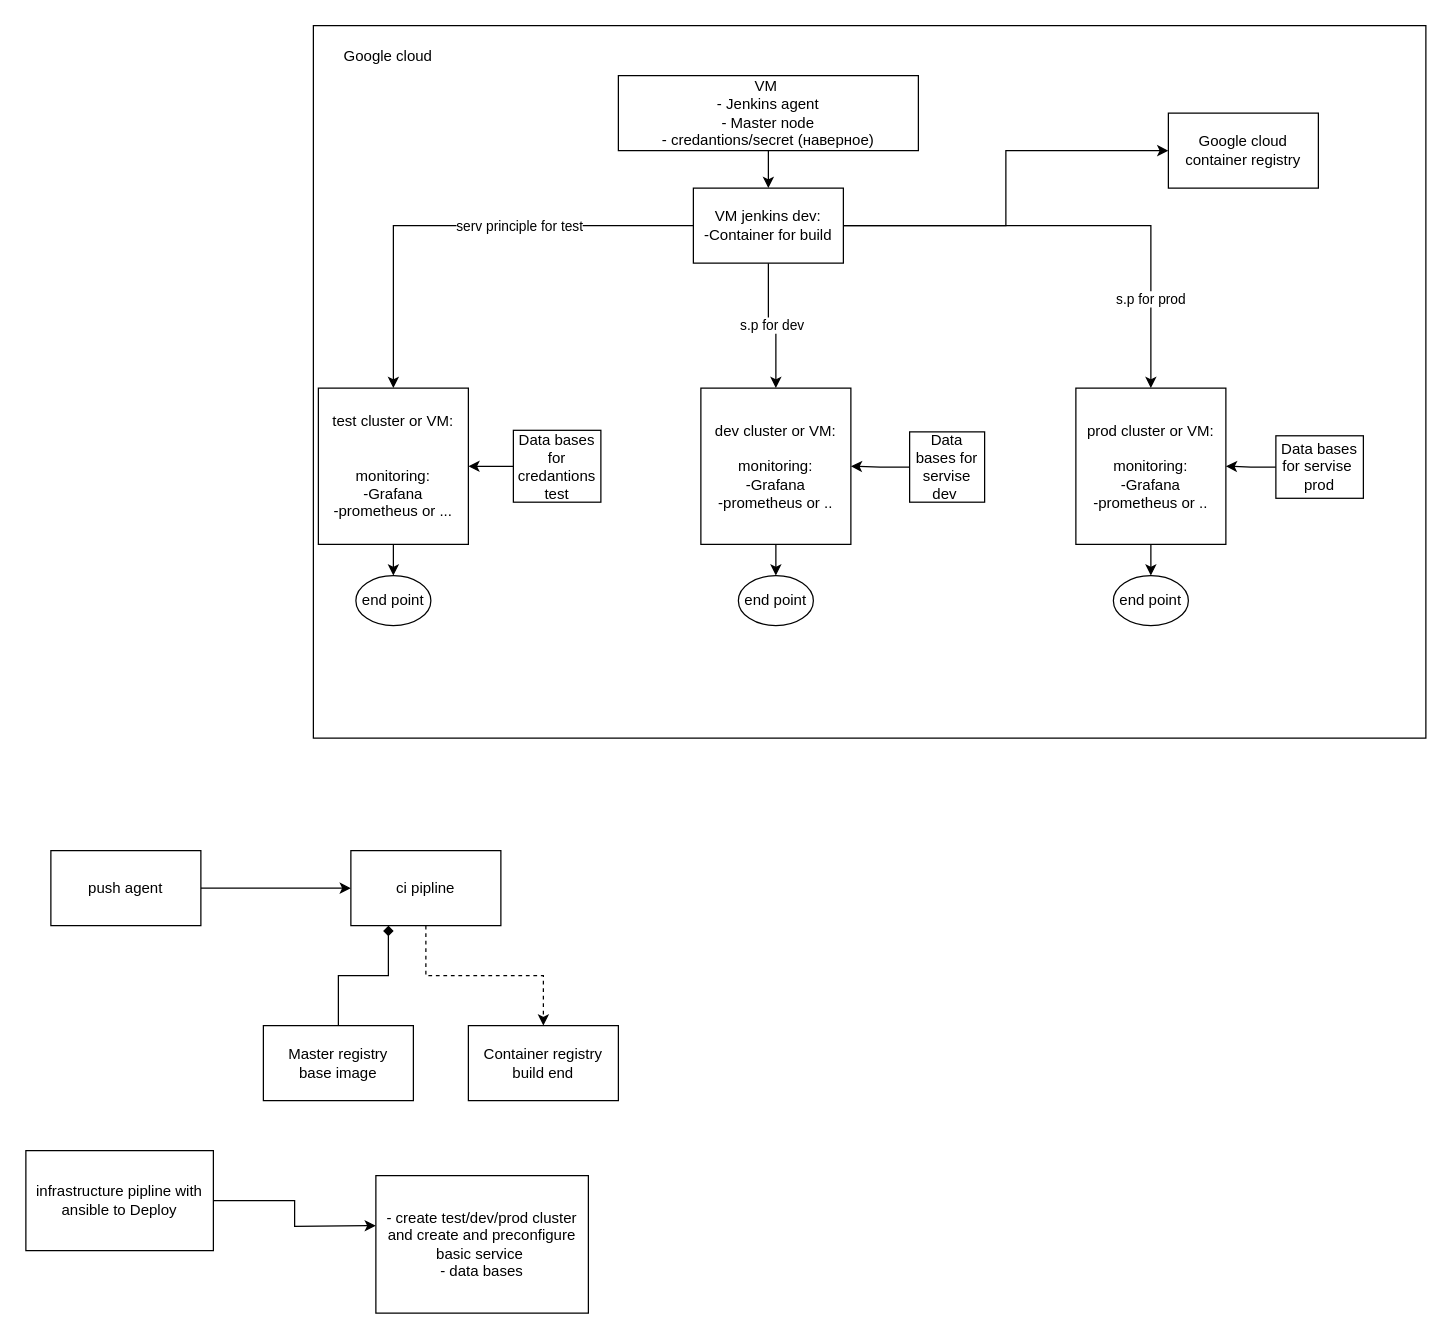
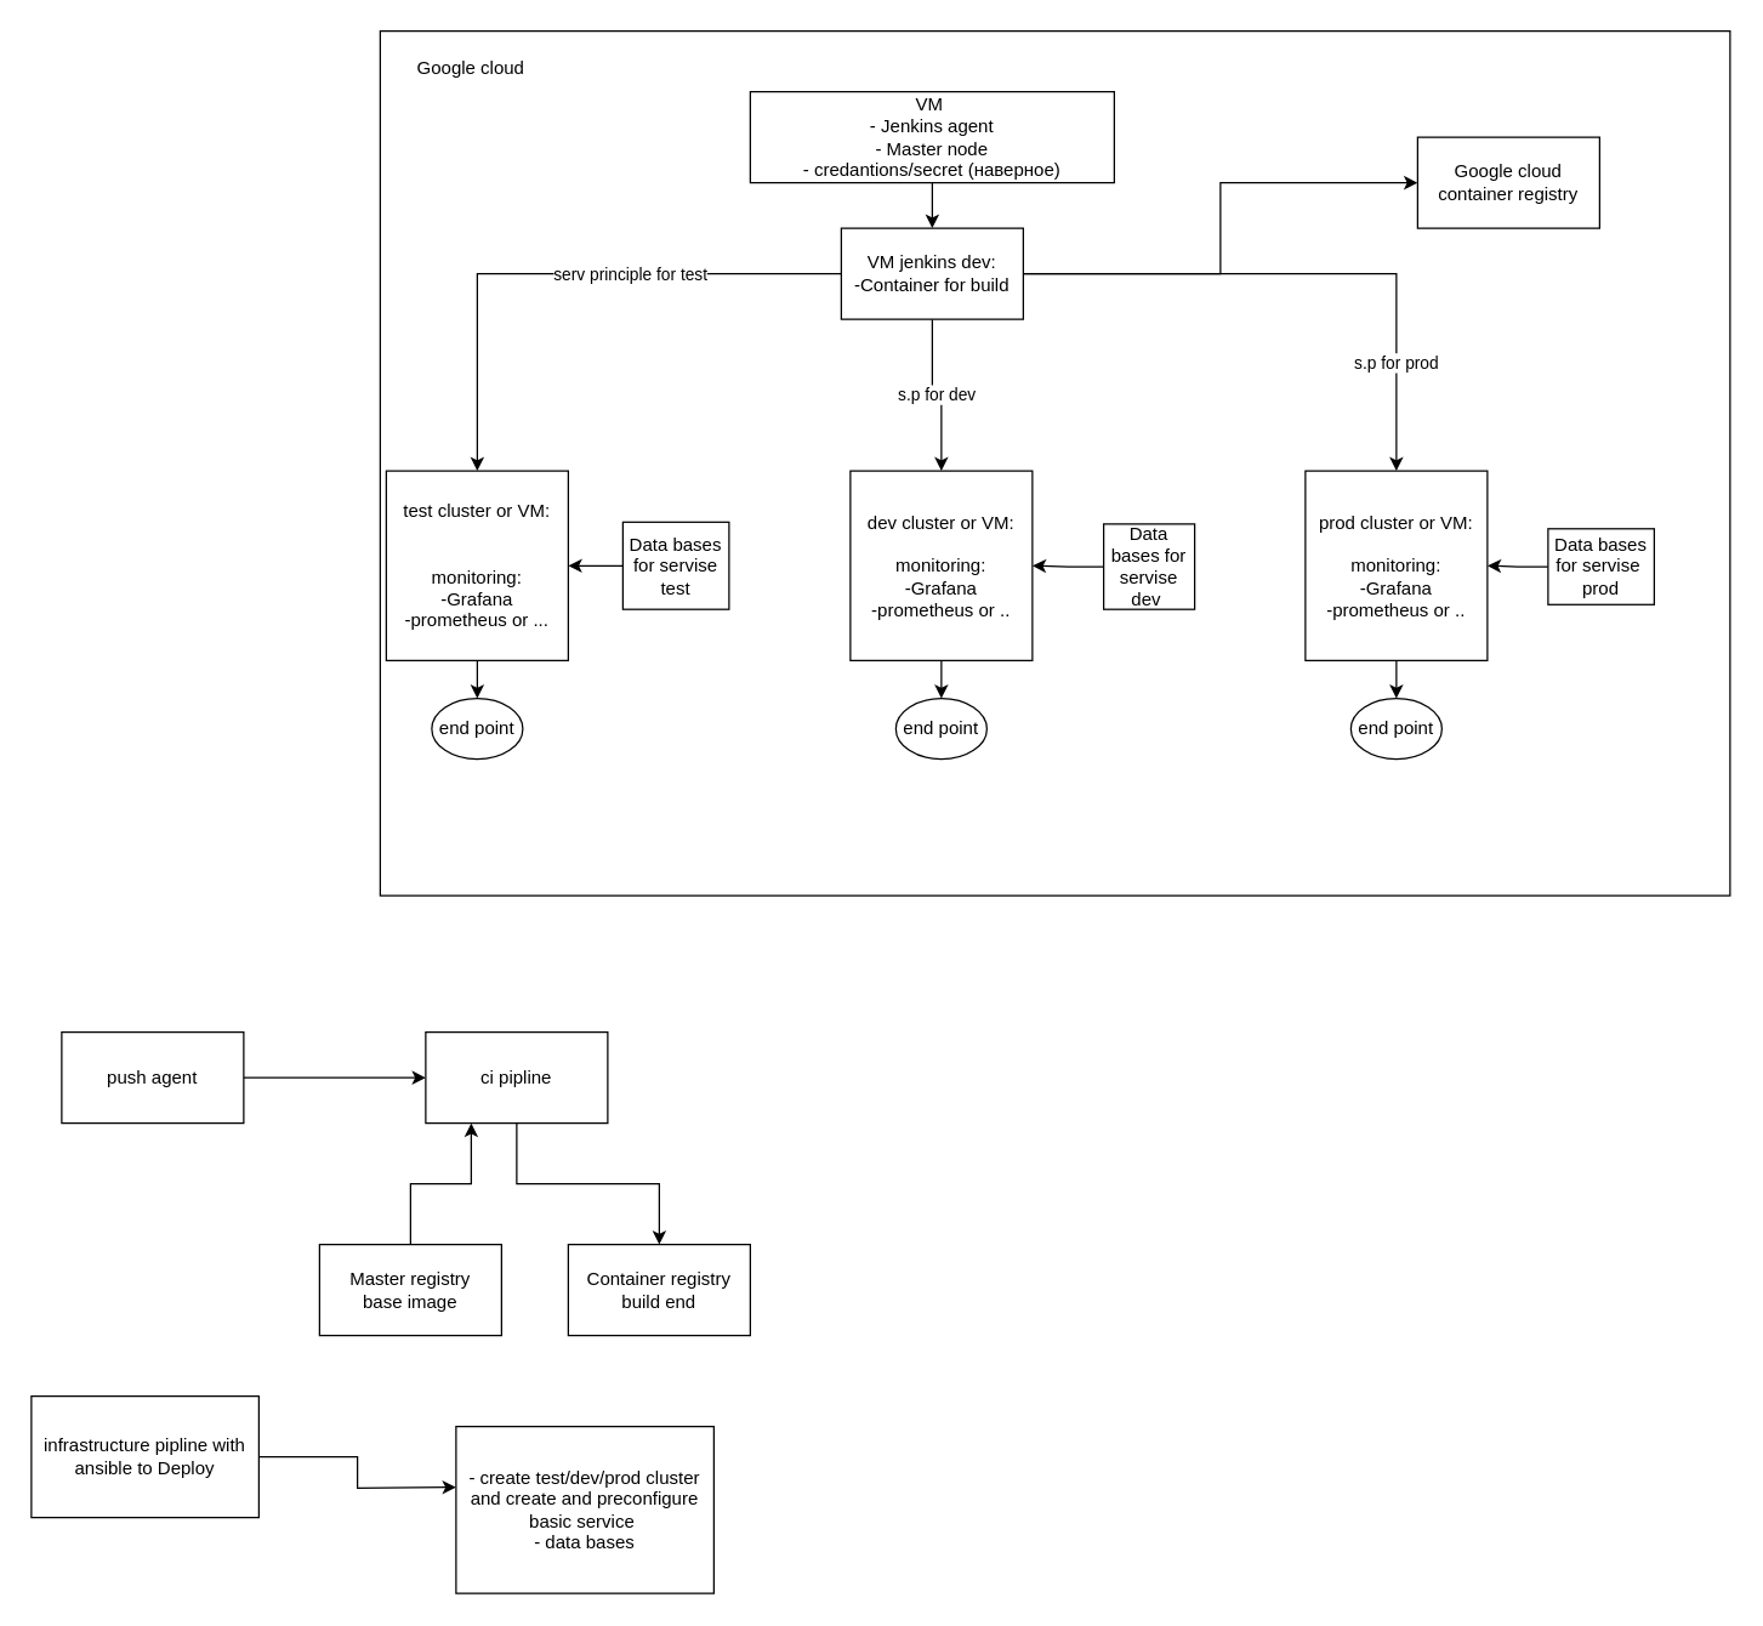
  <mxCell id="0" />
  <mxCell id="1" parent="0" />
  <mxCell id="2" value="" style="rounded=0;whiteSpace=wrap;html=1;" vertex="1" parent="1"><mxGeometry x="250" y="20" width="890" height="570" as="geometry" /></mxCell>
  <mxCell id="3" style="edgeStyle=orthogonalEdgeStyle;rounded=0;orthogonalLoop=1;jettySize=auto;html=1;" edge="1" parent="1" source="4"><mxGeometry relative="1" as="geometry"><mxPoint x="280" y="710" as="targetPoint" /></mxGeometry></mxCell>
  <mxCell id="4" value="push agent" style="rounded=0;whiteSpace=wrap;html=1;" vertex="1" parent="1"><mxGeometry x="40" y="680" width="120" height="60" as="geometry" /></mxCell>
  <mxCell id="5" value="Google cloud" style="text;html=1;strokeColor=none;fillColor=none;align=center;verticalAlign=middle;whiteSpace=wrap;rounded=0;" vertex="1" parent="1"><mxGeometry x="250" y="20" width="120" height="50" as="geometry" /></mxCell>
  <mxCell id="6" style="edgeStyle=orthogonalEdgeStyle;rounded=0;orthogonalLoop=1;jettySize=auto;html=1;exitX=0;exitY=0.5;exitDx=0;exitDy=0;" edge="1" parent="1" source="20" target="14"><mxGeometry relative="1" as="geometry" /></mxCell>
  <mxCell id="7" value="serv principle for test" style="edgeLabel;html=1;align=center;verticalAlign=middle;resizable=0;points=[];" vertex="1" connectable="0" parent="6"><mxGeometry x="-0.238" relative="1" as="geometry"><mxPoint x="1" as="offset" /></mxGeometry></mxCell>
  <mxCell id="8" value="s.p for dev" style="edgeStyle=orthogonalEdgeStyle;rounded=0;orthogonalLoop=1;jettySize=auto;html=1;exitX=0.5;exitY=1;exitDx=0;exitDy=0;" edge="1" parent="1" source="20" target="16"><mxGeometry relative="1" as="geometry" /></mxCell>
  <mxCell id="9" style="edgeStyle=orthogonalEdgeStyle;rounded=0;orthogonalLoop=1;jettySize=auto;html=1;exitX=1;exitY=0.5;exitDx=0;exitDy=0;" edge="1" parent="1" source="20" target="18"><mxGeometry relative="1" as="geometry" /></mxCell>
  <mxCell id="10" value="s.p for prod" style="edgeLabel;html=1;align=center;verticalAlign=middle;resizable=0;points=[];" vertex="1" connectable="0" parent="9"><mxGeometry x="0.619" y="-1" relative="1" as="geometry"><mxPoint as="offset" /></mxGeometry></mxCell>
  <mxCell id="11" style="edgeStyle=orthogonalEdgeStyle;rounded=0;orthogonalLoop=1;jettySize=auto;html=1;entryX=0.5;entryY=0;entryDx=0;entryDy=0;" edge="1" parent="1" source="12" target="20"><mxGeometry relative="1" as="geometry" /></mxCell>
  <mxCell id="12" value="VM&amp;nbsp;&lt;br&gt;- Jenkins agent&lt;br&gt;- Master node&lt;br&gt;- credantions/secret (наверное)" style="rounded=0;whiteSpace=wrap;html=1;" vertex="1" parent="1"><mxGeometry x="494" y="60" width="240" height="60" as="geometry" /></mxCell>
  <mxCell id="13" style="edgeStyle=orthogonalEdgeStyle;rounded=0;orthogonalLoop=1;jettySize=auto;html=1;entryX=0.5;entryY=0;entryDx=0;entryDy=0;" edge="1" parent="1" source="14" target="21"><mxGeometry relative="1" as="geometry" /></mxCell>
  <mxCell id="14" value="test cluster or VM:&lt;br&gt;&lt;br&gt;&lt;br&gt;monitoring:&lt;br&gt;-Grafana&lt;br&gt;-prometheus or ..." style="rounded=0;whiteSpace=wrap;html=1;" vertex="1" parent="1"><mxGeometry x="254" y="310" width="120" height="125" as="geometry" /></mxCell>
  <mxCell id="15" style="edgeStyle=orthogonalEdgeStyle;rounded=0;orthogonalLoop=1;jettySize=auto;html=1;entryX=0.5;entryY=0;entryDx=0;entryDy=0;" edge="1" parent="1" source="16" target="22"><mxGeometry relative="1" as="geometry" /></mxCell>
  <mxCell id="16" value="dev cluster or VM:&lt;br&gt;&lt;br&gt;monitoring:&lt;br style=&quot;border-color: var(--border-color);&quot;&gt;-Grafana&lt;br style=&quot;border-color: var(--border-color);&quot;&gt;-prometheus or .." style="rounded=0;whiteSpace=wrap;html=1;" vertex="1" parent="1"><mxGeometry x="560" y="310" width="120" height="125" as="geometry" /></mxCell>
  <mxCell id="17" style="edgeStyle=orthogonalEdgeStyle;rounded=0;orthogonalLoop=1;jettySize=auto;html=1;" edge="1" parent="1" source="18"><mxGeometry relative="1" as="geometry"><mxPoint x="920" y="460" as="targetPoint" /></mxGeometry></mxCell>
  <mxCell id="18" value="prod cluster or VM:&lt;br&gt;&lt;br&gt;monitoring:&lt;br style=&quot;border-color: var(--border-color);&quot;&gt;-Grafana&lt;br style=&quot;border-color: var(--border-color);&quot;&gt;-prometheus or .." style="rounded=0;whiteSpace=wrap;html=1;" vertex="1" parent="1"><mxGeometry x="860" y="310" width="120" height="125" as="geometry" /></mxCell>
  <mxCell id="19" style="edgeStyle=orthogonalEdgeStyle;rounded=0;orthogonalLoop=1;jettySize=auto;html=1;" edge="1" parent="1" source="20" target="24"><mxGeometry relative="1" as="geometry" /></mxCell>
  <mxCell id="20" value="VM jenkins dev:&lt;br&gt;-Container for build" style="rounded=0;whiteSpace=wrap;html=1;" vertex="1" parent="1"><mxGeometry x="554" y="150" width="120" height="60" as="geometry" /></mxCell>
  <mxCell id="21" value="end point" style="ellipse;whiteSpace=wrap;html=1;" vertex="1" parent="1"><mxGeometry x="284" y="460" width="60" height="40" as="geometry" /></mxCell>
  <mxCell id="22" value="end point" style="ellipse;whiteSpace=wrap;html=1;" vertex="1" parent="1"><mxGeometry x="590" y="460" width="60" height="40" as="geometry" /></mxCell>
  <mxCell id="23" value="end point" style="ellipse;whiteSpace=wrap;html=1;" vertex="1" parent="1"><mxGeometry x="890" y="460" width="60" height="40" as="geometry" /></mxCell>
  <mxCell id="24" value="Google cloud container registry" style="rounded=0;whiteSpace=wrap;html=1;" vertex="1" parent="1"><mxGeometry x="934" y="90" width="120" height="60" as="geometry" /></mxCell>
- <mxCell id="25" style="edgeStyle=orthogonalEdgeStyle;rounded=0;orthogonalLoop=1;jettySize=auto;html=1;dashed=1;" edge="1" parent="1" source="26" target="29"><mxGeometry relative="1" as="geometry" /></mxCell>
+ <mxCell id="25" style="edgeStyle=orthogonalEdgeStyle;rounded=0;orthogonalLoop=1;jettySize=auto;html=1;" edge="1" parent="1" source="26" target="29"><mxGeometry relative="1" as="geometry" /></mxCell>
  <mxCell id="26" value="ci pipline" style="rounded=0;whiteSpace=wrap;html=1;" vertex="1" parent="1"><mxGeometry x="280" y="680" width="120" height="60" as="geometry" /></mxCell>
- <mxCell id="27" style="edgeStyle=orthogonalEdgeStyle;rounded=0;orthogonalLoop=1;jettySize=auto;html=1;entryX=0.25;entryY=1;entryDx=0;entryDy=0;endArrow=diamond;" edge="1" parent="1" source="28" target="26"><mxGeometry relative="1" as="geometry" /></mxCell>
+ <mxCell id="27" style="edgeStyle=orthogonalEdgeStyle;rounded=0;orthogonalLoop=1;jettySize=auto;html=1;entryX=0.25;entryY=1;entryDx=0;entryDy=0;" edge="1" parent="1" source="28" target="26"><mxGeometry relative="1" as="geometry" /></mxCell>
  <mxCell id="28" value="Master registry&lt;br&gt;base image" style="rounded=0;whiteSpace=wrap;html=1;" vertex="1" parent="1"><mxGeometry x="210" y="820" width="120" height="60" as="geometry" /></mxCell>
  <mxCell id="29" value="Container registry&lt;br&gt;build end" style="rounded=0;whiteSpace=wrap;html=1;" vertex="1" parent="1"><mxGeometry x="374" y="820" width="120" height="60" as="geometry" /></mxCell>
  <mxCell id="30" style="edgeStyle=orthogonalEdgeStyle;rounded=0;orthogonalLoop=1;jettySize=auto;html=1;" edge="1" parent="1" source="31" target="14"><mxGeometry relative="1" as="geometry" /></mxCell>
- <mxCell id="31" value="Data bases for credantions test" style="rounded=0;whiteSpace=wrap;html=1;" vertex="1" parent="1"><mxGeometry x="410" y="343.75" width="70" height="57.5" as="geometry" /></mxCell>
+ <mxCell id="31" value="Data bases for servise test" style="rounded=0;whiteSpace=wrap;html=1;" vertex="1" parent="1"><mxGeometry x="410" y="343.75" width="70" height="57.5" as="geometry" /></mxCell>
  <mxCell id="32" style="edgeStyle=orthogonalEdgeStyle;rounded=0;orthogonalLoop=1;jettySize=auto;html=1;entryX=1;entryY=0.5;entryDx=0;entryDy=0;" edge="1" parent="1" source="33" target="16"><mxGeometry relative="1" as="geometry" /></mxCell>
  <mxCell id="33" value="Data bases for servise&lt;br&gt;dev&amp;nbsp;" style="rounded=0;whiteSpace=wrap;html=1;" vertex="1" parent="1"><mxGeometry x="727" y="345" width="60" height="56.25" as="geometry" /></mxCell>
  <mxCell id="34" style="edgeStyle=orthogonalEdgeStyle;rounded=0;orthogonalLoop=1;jettySize=auto;html=1;entryX=1;entryY=0.5;entryDx=0;entryDy=0;" edge="1" parent="1" source="35" target="18"><mxGeometry relative="1" as="geometry" /></mxCell>
  <mxCell id="35" value="Data bases for servise&amp;nbsp;&lt;br&gt;prod" style="rounded=0;whiteSpace=wrap;html=1;" vertex="1" parent="1"><mxGeometry x="1020" y="348.13" width="70" height="50" as="geometry" /></mxCell>
  <mxCell id="36" style="edgeStyle=orthogonalEdgeStyle;rounded=0;orthogonalLoop=1;jettySize=auto;html=1;" edge="1" parent="1" source="37"><mxGeometry relative="1" as="geometry"><mxPoint x="300" y="980" as="targetPoint" /></mxGeometry></mxCell>
  <mxCell id="37" value="infrastructure pipline with ansible to Deploy" style="rounded=0;whiteSpace=wrap;html=1;" vertex="1" parent="1"><mxGeometry x="20" y="920" width="150" height="80" as="geometry" /></mxCell>
  <mxCell id="38" value="- create test/dev/prod cluster and create and preconfigure basic service&amp;nbsp;&lt;br&gt;- data bases" style="rounded=0;whiteSpace=wrap;html=1;" vertex="1" parent="1"><mxGeometry x="300" y="940" width="170" height="110" as="geometry" /></mxCell>
